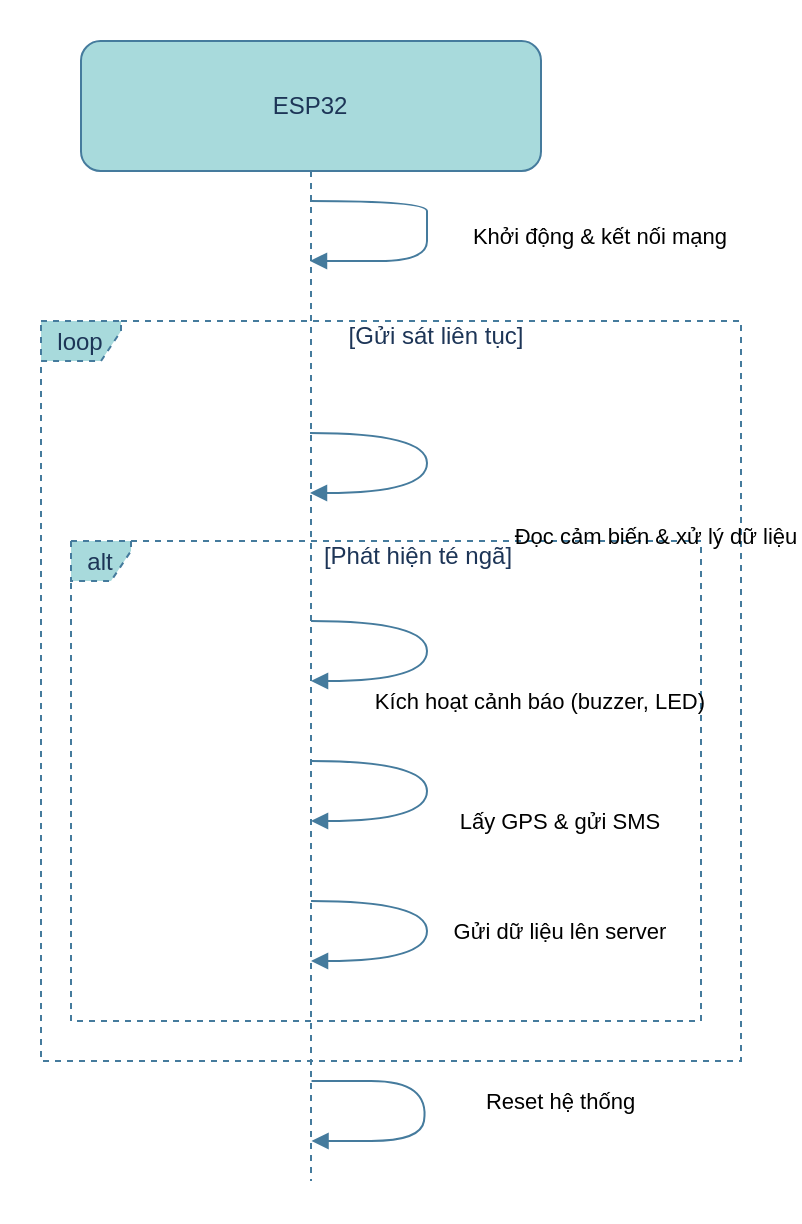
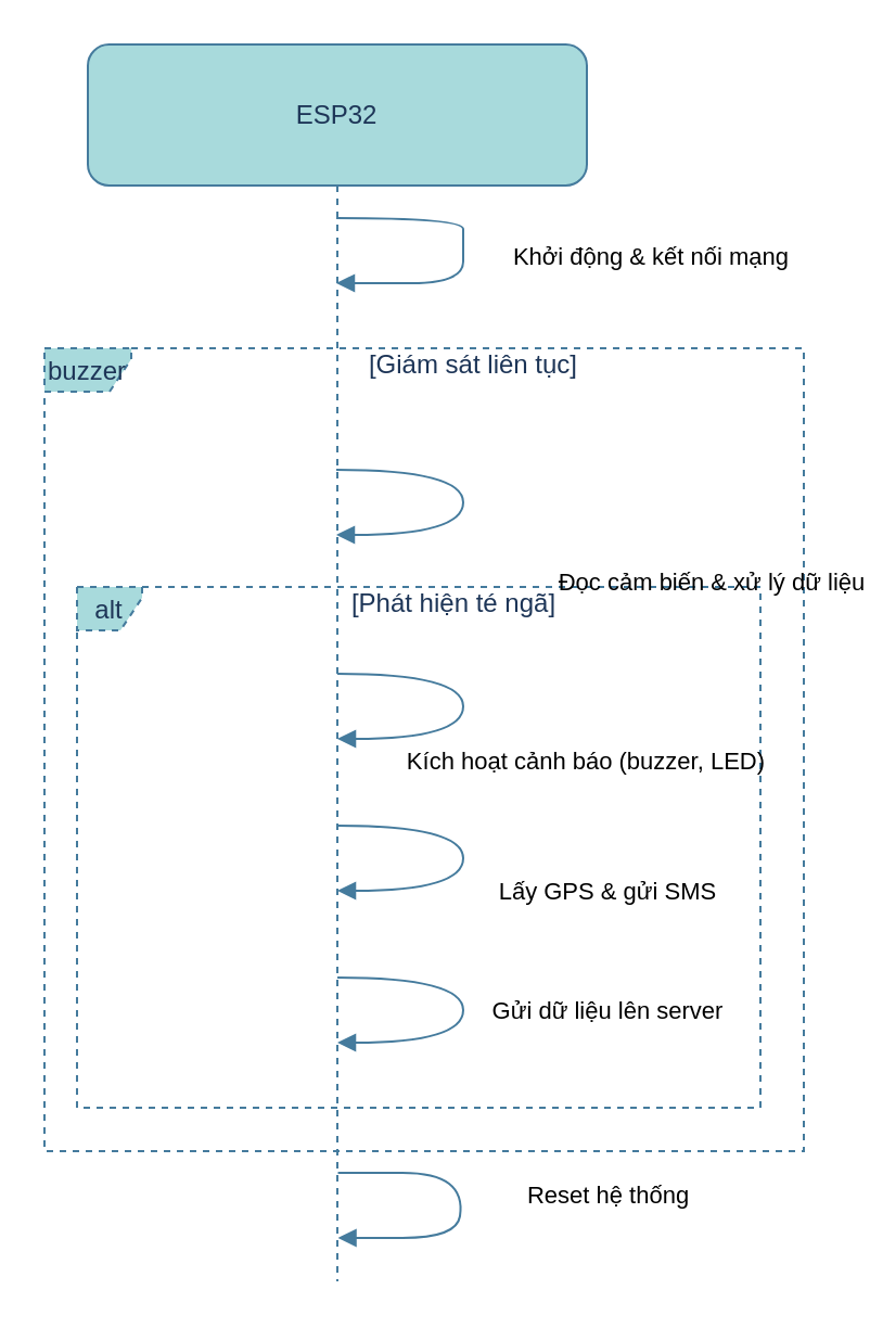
  <mxCell id="0" />
  <mxCell id="1" parent="0" />
  <mxCell id="2" value="ESP32" style="shape=umlLifeline;perimeter=lifelinePerimeter;whiteSpace=wrap;container=1;dropTarget=0;collapsible=0;recursiveResize=0;outlineConnect=0;portConstraint=eastwest;newEdgeStyle={&quot;edgeStyle&quot;:&quot;elbowEdgeStyle&quot;,&quot;elbow&quot;:&quot;vertical&quot;,&quot;curved&quot;:0,&quot;rounded&quot;:0};size=65;labelBackgroundColor=none;rounded=1;fillColor=#A8DADC;strokeColor=#457B9D;fontColor=#1D3557;" parent="1" vertex="1"><mxGeometry x="40" y="20" width="230" height="570" as="geometry" /></mxCell>
  <mxCell id="3" value="alt" style="shape=umlFrame;dashed=1;pointerEvents=0;dropTarget=0;height=20;width=30;labelBackgroundColor=none;rounded=1;fillColor=#A8DADC;strokeColor=#457B9D;fontColor=#1D3557;" parent="1" vertex="1"><mxGeometry x="35" y="270" width="315" height="240" as="geometry" /></mxCell>
  <mxCell id="4" value="[Phát hiện té ngã]" style="text;strokeColor=none;fillColor=none;align=center;verticalAlign=middle;whiteSpace=wrap;labelBackgroundColor=none;rounded=1;fontColor=#1D3557;" parent="3" vertex="1"><mxGeometry x="33.042" width="281.958" height="15.534" as="geometry" /></mxCell>
- <mxCell id="5" value="loop" style="shape=umlFrame;dashed=1;pointerEvents=0;dropTarget=0;height=20;width=40;labelBackgroundColor=none;rounded=1;fillColor=#A8DADC;strokeColor=#457B9D;fontColor=#1D3557;" parent="1" vertex="1"><mxGeometry x="20" y="160" width="350" height="370" as="geometry" /></mxCell>
- <mxCell id="6" value="[Gửi sát liên tục]" style="text;strokeColor=none;fillColor=none;align=center;verticalAlign=middle;whiteSpace=wrap;labelBackgroundColor=none;rounded=1;fontColor=#1D3557;" parent="5" vertex="1"><mxGeometry x="45.752" width="304.248" height="16.742" as="geometry" /></mxCell>
+ <mxCell id="5" value="buzzer" style="shape=umlFrame;dashed=1;pointerEvents=0;dropTarget=0;height=20;width=40;labelBackgroundColor=none;rounded=1;fillColor=#A8DADC;strokeColor=#457B9D;fontColor=#1D3557;" parent="1" vertex="1"><mxGeometry x="20" y="160" width="350" height="370" as="geometry" /></mxCell>
+ <mxCell id="6" value="[Giám sát liên tục]" style="text;strokeColor=none;fillColor=none;align=center;verticalAlign=middle;whiteSpace=wrap;labelBackgroundColor=none;rounded=1;fontColor=#1D3557;" parent="5" vertex="1"><mxGeometry x="45.752" width="304.248" height="16.742" as="geometry" /></mxCell>
  <mxCell id="7" value="Khởi động &amp; kết nối mạng" style="curved=1;endArrow=block;rounded=1;labelBackgroundColor=none;fontColor=default;strokeColor=#457B9D;" parent="1" target="2" edge="1"><mxGeometry x="0.032" y="87" relative="1" as="geometry"><Array as="points"><mxPoint x="213" y="100" /><mxPoint x="213" y="110" /><mxPoint x="213" y="130" /><mxPoint x="165" y="130" /></Array><mxPoint as="offset" /><mxPoint x="154.5" y="100" as="sourcePoint" /><mxPoint x="154.5" y="130" as="targetPoint" /></mxGeometry></mxCell>
  <mxCell id="8" value="Đọc cảm biến &amp; xử lý dữ liệu" style="curved=1;endArrow=block;rounded=1;labelBackgroundColor=none;fontColor=default;strokeColor=#457B9D;" parent="1" source="2" target="2" edge="1"><mxGeometry x="-0.204" y="57" relative="1" as="geometry"><Array as="points"><mxPoint x="213" y="216" /><mxPoint x="213" y="246" /></Array><mxPoint x="58" y="51" as="offset" /></mxGeometry></mxCell>
  <mxCell id="9" value="Kích hoạt cảnh báo (buzzer, LED)" style="curved=1;endArrow=block;rounded=1;labelBackgroundColor=none;fontColor=default;strokeColor=#457B9D;" parent="1" edge="1"><mxGeometry x="0.205" y="58" relative="1" as="geometry"><Array as="points"><mxPoint x="213" y="310" /><mxPoint x="213" y="340" /></Array><mxPoint x="57" y="-48" as="offset" /><mxPoint x="155.024" y="310" as="sourcePoint" /><mxPoint x="155.024" y="340" as="targetPoint" /></mxGeometry></mxCell>
  <mxCell id="10" value="Lấy GPS &amp; gửi SMS" style="curved=1;endArrow=block;rounded=1;labelBackgroundColor=none;fontColor=default;strokeColor=#457B9D;" parent="1" edge="1"><mxGeometry x="0.205" y="-67" relative="1" as="geometry"><Array as="points"><mxPoint x="213" y="380" /><mxPoint x="213" y="410" /></Array><mxPoint x="67" y="67" as="offset" /><mxPoint x="155.024" y="380" as="sourcePoint" /><mxPoint x="155.024" y="410" as="targetPoint" /></mxGeometry></mxCell>
  <mxCell id="11" value="Gửi dữ liệu lên server" style="curved=1;endArrow=block;rounded=1;labelBackgroundColor=none;fontColor=default;strokeColor=#457B9D;" parent="1" edge="1"><mxGeometry y="67" relative="1" as="geometry"><Array as="points"><mxPoint x="213" y="450" /><mxPoint x="213" y="480" /></Array><mxPoint as="offset" /><mxPoint x="155.024" y="450" as="sourcePoint" /><mxPoint x="155.024" y="480" as="targetPoint" /></mxGeometry></mxCell>
  <mxCell id="12" value="Reset hệ thống" style="curved=1;endArrow=block;rounded=1;labelBackgroundColor=none;fontColor=default;strokeColor=#457B9D;" parent="1" edge="1"><mxGeometry x="0.04" y="67" relative="1" as="geometry"><Array as="points"><mxPoint x="180" y="540" /><mxPoint x="170" y="540" /><mxPoint x="200" y="540" /><mxPoint x="213" y="550" /><mxPoint x="210" y="570" /><mxPoint x="160" y="570" /></Array><mxPoint x="1" y="-10" as="offset" /><mxPoint x="155.27" y="540" as="sourcePoint" /><mxPoint x="155.27" y="570" as="targetPoint" /></mxGeometry></mxCell>
